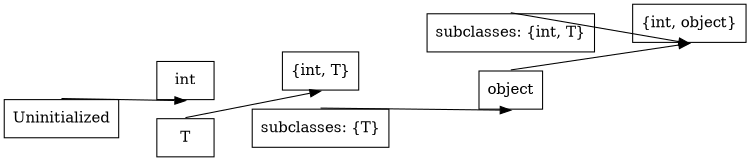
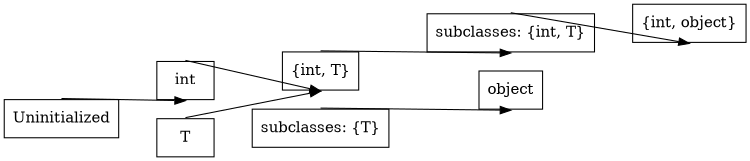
  digraph {
    rankdir=LR
    splines=line
    node [shape=box]
    edge [headport=s tailport=n]
    n1 [label=Uninitialized]
    int
    n3 [label="{int, T}"]
    T
    n5 [label="subclasses: {T}"]
    object
    n7 [label="subclasses: {int, T}"]
    n8 [label="{int, object}"]
    n1 -> int
+   int -> n3
+   n3 -> n7
    T -> n3
    n5 -> object
-   object -> n8
    n7 -> n8
  }
